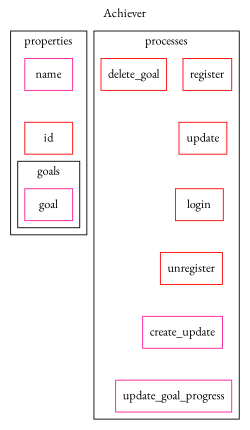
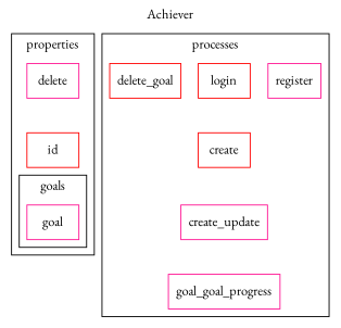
  digraph {
    fontname="EB Garamond"
    label=Achiever
    labelloc=t
    node [color=red fontname="EB Garamond" shape=rectangle]
    edge [fontname="EB Garamond" style=invis]
    goal [color=deeppink]
-   name [color=deeppink]
+   name [color=deeppink label=delete]
    id
-   register
-   update
+   register [color=deeppink]
    login
-   unregister
+   unregister [label=create]
    n8 [color=deeppink label=create_update]
-   update_goal_progress [color=deeppink]
+   update_goal_progress [color=deeppink label=goal_goal_progress]
    delete_goal
    subgraph cluster_1 {
      label=properties
      name
      id
      subgraph cluster_2 {
        label=goals
        goal
      }
    }
    subgraph cluster_3 {
      label=processes
      register
-     update
      login
      unregister
      n8
      update_goal_progress
      delete_goal
    }
    name -> id
    id -> goal
-   register -> update
-   update -> login
    login -> unregister
    unregister -> n8
    n8 -> update_goal_progress
  }
